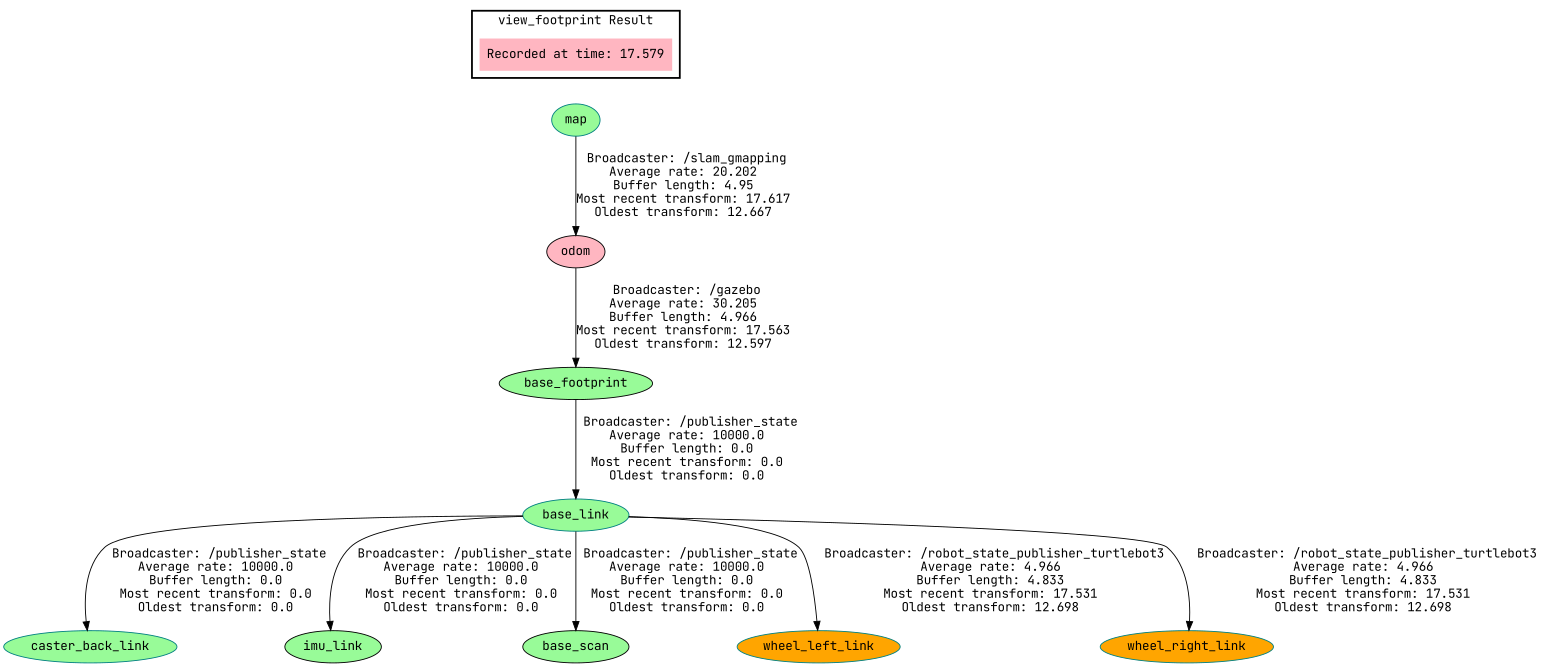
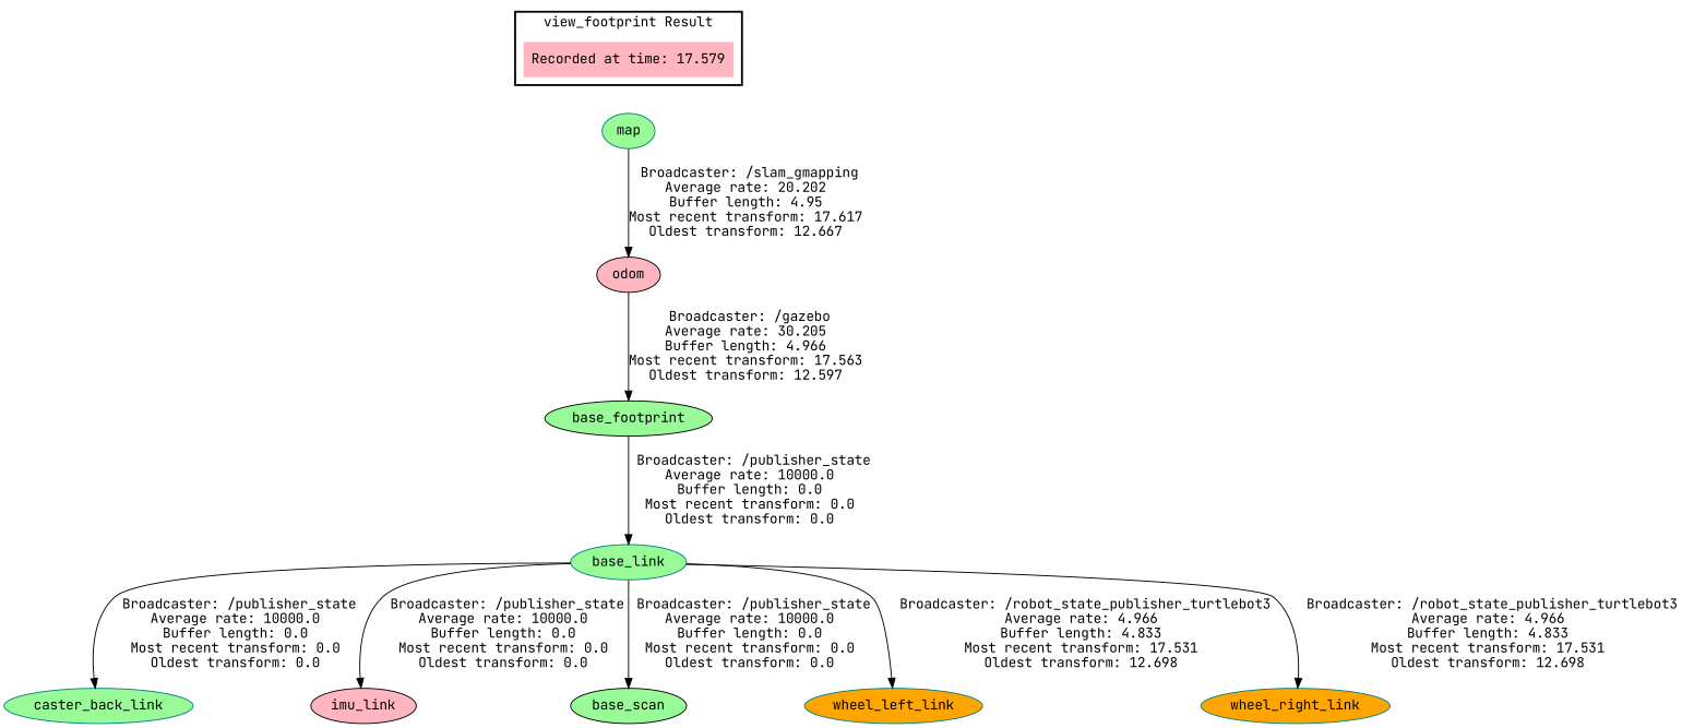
  digraph {
    fontname="JetBrains Mono"
    node [color=teal fillcolor=palegreen fontname="JetBrains Mono" style=filled]
    edge [fontname="JetBrains Mono"]
    "Recorded at time: 17.579" [fillcolor=lightpink shape=plaintext]
    map
    base_footprint [color=black]
    base_link
    caster_back_link
-   imu_link [color=black]
+   imu_link [color=black fillcolor=lightpink]
    base_scan [color=black]
    wheel_left_link [fillcolor=orange]
    wheel_right_link [fillcolor=orange]
    odom [color=black fillcolor=lightpink]
    subgraph cluster_1 {
      color=black
      label="view_footprint Result"
      style=bold
      "Recorded at time: 17.579"
    }
    "Recorded at time: 17.579" -> map [style=invis]
    map -> odom [label=" Broadcaster: /slam_gmapping\nAverage rate: 20.202\nBuffer length: 4.95\nMost recent transform: 17.617\nOldest transform: 12.667\n"]
    base_footprint -> base_link [label=" Broadcaster: /publisher_state\nAverage rate: 10000.0\nBuffer length: 0.0\nMost recent transform: 0.0\nOldest transform: 0.0\n"]
    base_link -> caster_back_link [label=" Broadcaster: /publisher_state\nAverage rate: 10000.0\nBuffer length: 0.0\nMost recent transform: 0.0\nOldest transform: 0.0\n"]
    base_link -> imu_link [label=" Broadcaster: /publisher_state\nAverage rate: 10000.0\nBuffer length: 0.0\nMost recent transform: 0.0\nOldest transform: 0.0\n"]
    base_link -> base_scan [label=" Broadcaster: /publisher_state\nAverage rate: 10000.0\nBuffer length: 0.0\nMost recent transform: 0.0\nOldest transform: 0.0\n"]
    base_link -> wheel_left_link [label=" Broadcaster: /robot_state_publisher_turtlebot3\nAverage rate: 4.966\nBuffer length: 4.833\nMost recent transform: 17.531\nOldest transform: 12.698\n"]
    base_link -> wheel_right_link [label=" Broadcaster: /robot_state_publisher_turtlebot3\nAverage rate: 4.966\nBuffer length: 4.833\nMost recent transform: 17.531\nOldest transform: 12.698\n"]
    odom -> base_footprint [label=" Broadcaster: /gazebo\nAverage rate: 30.205\nBuffer length: 4.966\nMost recent transform: 17.563\nOldest transform: 12.597\n"]
  }
